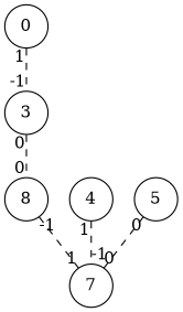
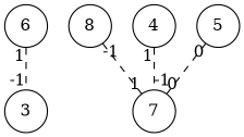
  graph {
    node [shape=circle]
    edge [headlabel=-1 style=dashed taillabel=1]
-   0
+   0 [label=6]
    3
    n3 [label=8]
    4
    7
    5
    0 -- 3
-   3 -- n3 [headlabel=0 taillabel=0]
    n3 -- 7 [headlabel=1 taillabel=-1]
    4 -- 7
    5 -- 7 [headlabel=0 taillabel=0]
  }
